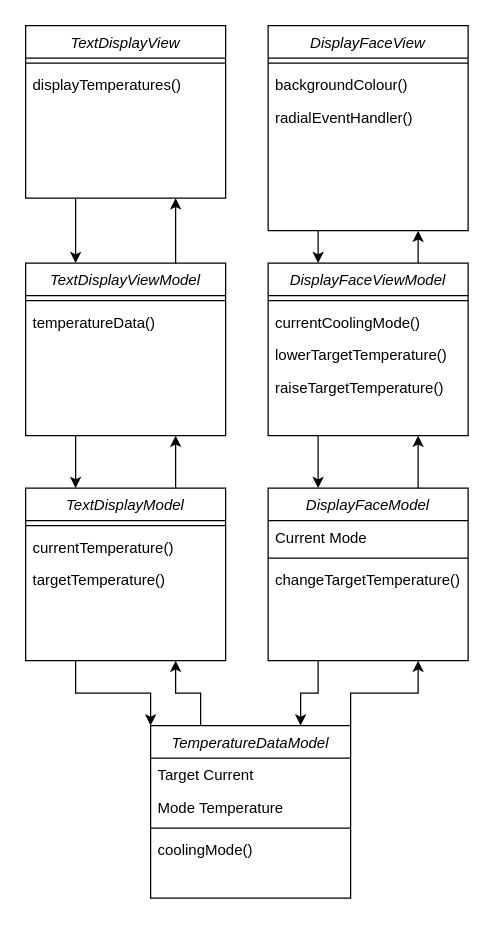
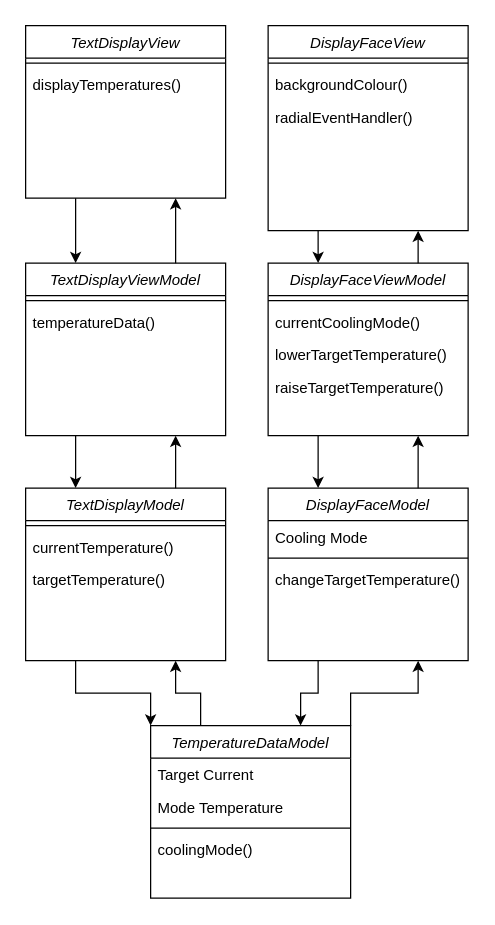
  <mxCell id="0" />
  <mxCell id="1" parent="0" />
  <mxCell id="2" value="TextDisplayView" style="swimlane;fontStyle=2;align=center;verticalAlign=top;childLayout=stackLayout;horizontal=1;startSize=26;horizontalStack=0;resizeParent=1;resizeLast=0;collapsible=1;marginBottom=0;rounded=0;shadow=0;strokeWidth=1;" parent="1" vertex="1"><mxGeometry x="20" y="20" width="160" height="138" as="geometry"><mxRectangle x="230" y="140" width="160" height="26" as="alternateBounds" /></mxGeometry></mxCell>
  <mxCell id="3" value="" style="line;html=1;strokeWidth=1;align=left;verticalAlign=middle;spacingTop=-1;spacingLeft=3;spacingRight=3;rotatable=0;labelPosition=right;points=[];portConstraint=eastwest;" parent="2" vertex="1"><mxGeometry y="26" width="160" height="8" as="geometry" /></mxCell>
  <mxCell id="4" value="displayTemperatures()" style="text;align=left;verticalAlign=top;spacingLeft=4;spacingRight=4;overflow=hidden;rotatable=0;points=[[0,0.5],[1,0.5]];portConstraint=eastwest;" parent="2" vertex="1"><mxGeometry y="34" width="160" height="26" as="geometry" /></mxCell>
  <mxCell id="5" value="DisplayFaceView" style="swimlane;fontStyle=2;align=center;verticalAlign=top;childLayout=stackLayout;horizontal=1;startSize=26;horizontalStack=0;resizeParent=1;resizeLast=0;collapsible=1;marginBottom=0;rounded=0;shadow=0;strokeWidth=1;" parent="1" vertex="1"><mxGeometry x="214" y="20" width="160" height="164" as="geometry"><mxRectangle x="230" y="140" width="160" height="26" as="alternateBounds" /></mxGeometry></mxCell>
  <mxCell id="6" value="" style="line;html=1;strokeWidth=1;align=left;verticalAlign=middle;spacingTop=-1;spacingLeft=3;spacingRight=3;rotatable=0;labelPosition=right;points=[];portConstraint=eastwest;" parent="5" vertex="1"><mxGeometry y="26" width="160" height="8" as="geometry" /></mxCell>
  <mxCell id="7" value="backgroundColour()" style="text;align=left;verticalAlign=top;spacingLeft=4;spacingRight=4;overflow=hidden;rotatable=0;points=[[0,0.5],[1,0.5]];portConstraint=eastwest;" parent="5" vertex="1"><mxGeometry y="34" width="160" height="26" as="geometry" /></mxCell>
  <mxCell id="8" value="radialEventHandler()" style="text;align=left;verticalAlign=top;spacingLeft=4;spacingRight=4;overflow=hidden;rotatable=0;points=[[0,0.5],[1,0.5]];portConstraint=eastwest;" parent="5" vertex="1"><mxGeometry y="60" width="160" height="26" as="geometry" /></mxCell>
  <mxCell id="9" value="TextDisplayViewModel" style="swimlane;fontStyle=2;align=center;verticalAlign=top;childLayout=stackLayout;horizontal=1;startSize=26;horizontalStack=0;resizeParent=1;resizeLast=0;collapsible=1;marginBottom=0;rounded=0;shadow=0;strokeWidth=1;" parent="1" vertex="1"><mxGeometry x="20" y="210" width="160" height="138" as="geometry"><mxRectangle x="230" y="140" width="160" height="26" as="alternateBounds" /></mxGeometry></mxCell>
  <mxCell id="10" value="" style="line;html=1;strokeWidth=1;align=left;verticalAlign=middle;spacingTop=-1;spacingLeft=3;spacingRight=3;rotatable=0;labelPosition=right;points=[];portConstraint=eastwest;" parent="9" vertex="1"><mxGeometry y="26" width="160" height="8" as="geometry" /></mxCell>
  <mxCell id="11" value="temperatureData()" style="text;align=left;verticalAlign=top;spacingLeft=4;spacingRight=4;overflow=hidden;rotatable=0;points=[[0,0.5],[1,0.5]];portConstraint=eastwest;" parent="9" vertex="1"><mxGeometry y="34" width="160" height="26" as="geometry" /></mxCell>
  <mxCell id="12" value="DisplayFaceViewModel" style="swimlane;fontStyle=2;align=center;verticalAlign=top;childLayout=stackLayout;horizontal=1;startSize=26;horizontalStack=0;resizeParent=1;resizeLast=0;collapsible=1;marginBottom=0;rounded=0;shadow=0;strokeWidth=1;" parent="1" vertex="1"><mxGeometry x="214" y="210" width="160" height="138" as="geometry"><mxRectangle x="230" y="140" width="160" height="26" as="alternateBounds" /></mxGeometry></mxCell>
  <mxCell id="13" value="" style="line;html=1;strokeWidth=1;align=left;verticalAlign=middle;spacingTop=-1;spacingLeft=3;spacingRight=3;rotatable=0;labelPosition=right;points=[];portConstraint=eastwest;" parent="12" vertex="1"><mxGeometry y="26" width="160" height="8" as="geometry" /></mxCell>
  <mxCell id="14" value="currentCoolingMode()" style="text;align=left;verticalAlign=top;spacingLeft=4;spacingRight=4;overflow=hidden;rotatable=0;points=[[0,0.5],[1,0.5]];portConstraint=eastwest;" parent="12" vertex="1"><mxGeometry y="34" width="160" height="26" as="geometry" /></mxCell>
  <mxCell id="15" value="lowerTargetTemperature()" style="text;align=left;verticalAlign=top;spacingLeft=4;spacingRight=4;overflow=hidden;rotatable=0;points=[[0,0.5],[1,0.5]];portConstraint=eastwest;" parent="12" vertex="1"><mxGeometry y="60" width="160" height="26" as="geometry" /></mxCell>
  <mxCell id="16" value="raiseTargetTemperature()" style="text;align=left;verticalAlign=top;spacingLeft=4;spacingRight=4;overflow=hidden;rotatable=0;points=[[0,0.5],[1,0.5]];portConstraint=eastwest;" parent="12" vertex="1"><mxGeometry y="86" width="160" height="26" as="geometry" /></mxCell>
  <mxCell id="17" style="edgeStyle=orthogonalEdgeStyle;rounded=0;orthogonalLoop=1;jettySize=auto;html=1;exitX=0.25;exitY=1;exitDx=0;exitDy=0;entryX=0;entryY=0;entryDx=0;entryDy=0;" parent="1" source="18" target="29" edge="1"><mxGeometry relative="1" as="geometry" /></mxCell>
  <mxCell id="18" value="TextDisplayModel" style="swimlane;fontStyle=2;align=center;verticalAlign=top;childLayout=stackLayout;horizontal=1;startSize=26;horizontalStack=0;resizeParent=1;resizeLast=0;collapsible=1;marginBottom=0;rounded=0;shadow=0;strokeWidth=1;" parent="1" vertex="1"><mxGeometry x="20" y="390" width="160" height="138" as="geometry"><mxRectangle x="230" y="140" width="160" height="26" as="alternateBounds" /></mxGeometry></mxCell>
  <mxCell id="19" value="" style="line;html=1;strokeWidth=1;align=left;verticalAlign=middle;spacingTop=-1;spacingLeft=3;spacingRight=3;rotatable=0;labelPosition=right;points=[];portConstraint=eastwest;" parent="18" vertex="1"><mxGeometry y="26" width="160" height="8" as="geometry" /></mxCell>
  <mxCell id="20" value="currentTemperature()" style="text;align=left;verticalAlign=top;spacingLeft=4;spacingRight=4;overflow=hidden;rotatable=0;points=[[0,0.5],[1,0.5]];portConstraint=eastwest;" parent="18" vertex="1"><mxGeometry y="34" width="160" height="26" as="geometry" /></mxCell>
  <mxCell id="21" value="targetTemperature()" style="text;align=left;verticalAlign=top;spacingLeft=4;spacingRight=4;overflow=hidden;rotatable=0;points=[[0,0.5],[1,0.5]];portConstraint=eastwest;" parent="18" vertex="1"><mxGeometry y="60" width="160" height="26" as="geometry" /></mxCell>
  <mxCell id="22" style="edgeStyle=orthogonalEdgeStyle;rounded=0;orthogonalLoop=1;jettySize=auto;html=1;exitX=0.25;exitY=1;exitDx=0;exitDy=0;entryX=0.75;entryY=0;entryDx=0;entryDy=0;" parent="1" source="23" target="29" edge="1"><mxGeometry relative="1" as="geometry" /></mxCell>
  <mxCell id="23" value="DisplayFaceModel" style="swimlane;fontStyle=2;align=center;verticalAlign=top;childLayout=stackLayout;horizontal=1;startSize=26;horizontalStack=0;resizeParent=1;resizeLast=0;collapsible=1;marginBottom=0;rounded=0;shadow=0;strokeWidth=1;" parent="1" vertex="1"><mxGeometry x="214" y="390" width="160" height="138" as="geometry"><mxRectangle x="230" y="140" width="160" height="26" as="alternateBounds" /></mxGeometry></mxCell>
- <mxCell id="24" value="Current Mode" style="text;align=left;verticalAlign=top;spacingLeft=4;spacingRight=4;overflow=hidden;rotatable=0;points=[[0,0.5],[1,0.5]];portConstraint=eastwest;" parent="23" vertex="1"><mxGeometry y="26" width="160" height="26" as="geometry" /></mxCell>
+ <mxCell id="24" value="Cooling Mode" style="text;align=left;verticalAlign=top;spacingLeft=4;spacingRight=4;overflow=hidden;rotatable=0;points=[[0,0.5],[1,0.5]];portConstraint=eastwest;" parent="23" vertex="1"><mxGeometry y="26" width="160" height="26" as="geometry" /></mxCell>
  <mxCell id="25" value="" style="line;html=1;strokeWidth=1;align=left;verticalAlign=middle;spacingTop=-1;spacingLeft=3;spacingRight=3;rotatable=0;labelPosition=right;points=[];portConstraint=eastwest;" parent="23" vertex="1"><mxGeometry y="52" width="160" height="8" as="geometry" /></mxCell>
  <mxCell id="26" value="changeTargetTemperature()" style="text;align=left;verticalAlign=top;spacingLeft=4;spacingRight=4;overflow=hidden;rotatable=0;points=[[0,0.5],[1,0.5]];portConstraint=eastwest;" parent="23" vertex="1"><mxGeometry y="60" width="160" height="26" as="geometry" /></mxCell>
  <mxCell id="27" style="edgeStyle=orthogonalEdgeStyle;rounded=0;orthogonalLoop=1;jettySize=auto;html=1;exitX=0.25;exitY=0;exitDx=0;exitDy=0;entryX=0.75;entryY=1;entryDx=0;entryDy=0;" parent="1" source="29" target="18" edge="1"><mxGeometry relative="1" as="geometry" /></mxCell>
  <mxCell id="28" style="edgeStyle=orthogonalEdgeStyle;rounded=0;orthogonalLoop=1;jettySize=auto;html=1;exitX=1;exitY=0;exitDx=0;exitDy=0;entryX=0.75;entryY=1;entryDx=0;entryDy=0;" parent="1" source="29" target="23" edge="1"><mxGeometry relative="1" as="geometry" /></mxCell>
  <mxCell id="29" value="TemperatureDataModel" style="swimlane;fontStyle=2;align=center;verticalAlign=top;childLayout=stackLayout;horizontal=1;startSize=26;horizontalStack=0;resizeParent=1;resizeLast=0;collapsible=1;marginBottom=0;rounded=0;shadow=0;strokeWidth=1;" parent="1" vertex="1"><mxGeometry x="120" y="580" width="160" height="138" as="geometry"><mxRectangle x="230" y="140" width="160" height="26" as="alternateBounds" /></mxGeometry></mxCell>
  <mxCell id="30" value="Target Current" style="text;align=left;verticalAlign=top;spacingLeft=4;spacingRight=4;overflow=hidden;rotatable=0;points=[[0,0.5],[1,0.5]];portConstraint=eastwest;" parent="29" vertex="1"><mxGeometry y="26" width="160" height="26" as="geometry" /></mxCell>
  <mxCell id="31" value="Mode Temperature" style="text;align=left;verticalAlign=top;spacingLeft=4;spacingRight=4;overflow=hidden;rotatable=0;points=[[0,0.5],[1,0.5]];portConstraint=eastwest;rounded=0;shadow=0;html=0;" parent="29" vertex="1"><mxGeometry y="52" width="160" height="26" as="geometry" /></mxCell>
  <mxCell id="32" value="" style="line;html=1;strokeWidth=1;align=left;verticalAlign=middle;spacingTop=-1;spacingLeft=3;spacingRight=3;rotatable=0;labelPosition=right;points=[];portConstraint=eastwest;" parent="29" vertex="1"><mxGeometry y="78" width="160" height="8" as="geometry" /></mxCell>
  <mxCell id="33" value="coolingMode()" style="text;align=left;verticalAlign=top;spacingLeft=4;spacingRight=4;overflow=hidden;rotatable=0;points=[[0,0.5],[1,0.5]];portConstraint=eastwest;" parent="29" vertex="1"><mxGeometry y="86" width="160" height="26" as="geometry" /></mxCell>
  <mxCell id="34" value="" style="endArrow=classic;html=1;entryX=0.75;entryY=1;entryDx=0;entryDy=0;exitX=0.75;exitY=0;exitDx=0;exitDy=0;" parent="1" source="9" target="2" edge="1"><mxGeometry width="50" height="50" relative="1" as="geometry"><mxPoint x="190" y="420" as="sourcePoint" /><mxPoint x="240" y="370" as="targetPoint" /></mxGeometry></mxCell>
  <mxCell id="35" value="" style="endArrow=classic;html=1;entryX=0.75;entryY=1;entryDx=0;entryDy=0;exitX=0.75;exitY=0;exitDx=0;exitDy=0;" parent="1" source="18" target="9" edge="1"><mxGeometry width="50" height="50" relative="1" as="geometry"><mxPoint x="150" y="220" as="sourcePoint" /><mxPoint x="150" y="168" as="targetPoint" /></mxGeometry></mxCell>
  <mxCell id="36" value="" style="endArrow=classic;html=1;entryX=0.25;entryY=0;entryDx=0;entryDy=0;exitX=0.25;exitY=1;exitDx=0;exitDy=0;" parent="1" source="9" target="18" edge="1"><mxGeometry width="50" height="50" relative="1" as="geometry"><mxPoint x="150" y="400" as="sourcePoint" /><mxPoint x="150" y="358" as="targetPoint" /></mxGeometry></mxCell>
  <mxCell id="37" value="" style="endArrow=classic;html=1;exitX=0.25;exitY=1;exitDx=0;exitDy=0;entryX=0.25;entryY=0;entryDx=0;entryDy=0;" parent="1" source="2" target="9" edge="1"><mxGeometry width="50" height="50" relative="1" as="geometry"><mxPoint x="70" y="358" as="sourcePoint" /><mxPoint x="40" y="200" as="targetPoint" /></mxGeometry></mxCell>
  <mxCell id="38" value="" style="endArrow=classic;html=1;exitX=0.25;exitY=1;exitDx=0;exitDy=0;entryX=0.25;entryY=0;entryDx=0;entryDy=0;" parent="1" source="5" target="12" edge="1"><mxGeometry width="50" height="50" relative="1" as="geometry"><mxPoint x="70" y="168" as="sourcePoint" /><mxPoint x="70" y="220" as="targetPoint" /></mxGeometry></mxCell>
  <mxCell id="39" value="" style="endArrow=classic;html=1;exitX=0.25;exitY=1;exitDx=0;exitDy=0;entryX=0.25;entryY=0;entryDx=0;entryDy=0;" parent="1" source="12" target="23" edge="1"><mxGeometry width="50" height="50" relative="1" as="geometry"><mxPoint x="80" y="178" as="sourcePoint" /><mxPoint x="80" y="230" as="targetPoint" /></mxGeometry></mxCell>
  <mxCell id="40" value="" style="endArrow=classic;html=1;exitX=0.75;exitY=0;exitDx=0;exitDy=0;entryX=0.75;entryY=1;entryDx=0;entryDy=0;" parent="1" source="12" target="5" edge="1"><mxGeometry width="50" height="50" relative="1" as="geometry"><mxPoint x="90" y="188" as="sourcePoint" /><mxPoint x="90" y="240" as="targetPoint" /></mxGeometry></mxCell>
  <mxCell id="41" value="" style="endArrow=classic;html=1;exitX=0.75;exitY=0;exitDx=0;exitDy=0;entryX=0.75;entryY=1;entryDx=0;entryDy=0;" parent="1" source="23" target="12" edge="1"><mxGeometry width="50" height="50" relative="1" as="geometry"><mxPoint x="100" y="198" as="sourcePoint" /><mxPoint x="100" y="250" as="targetPoint" /></mxGeometry></mxCell>
